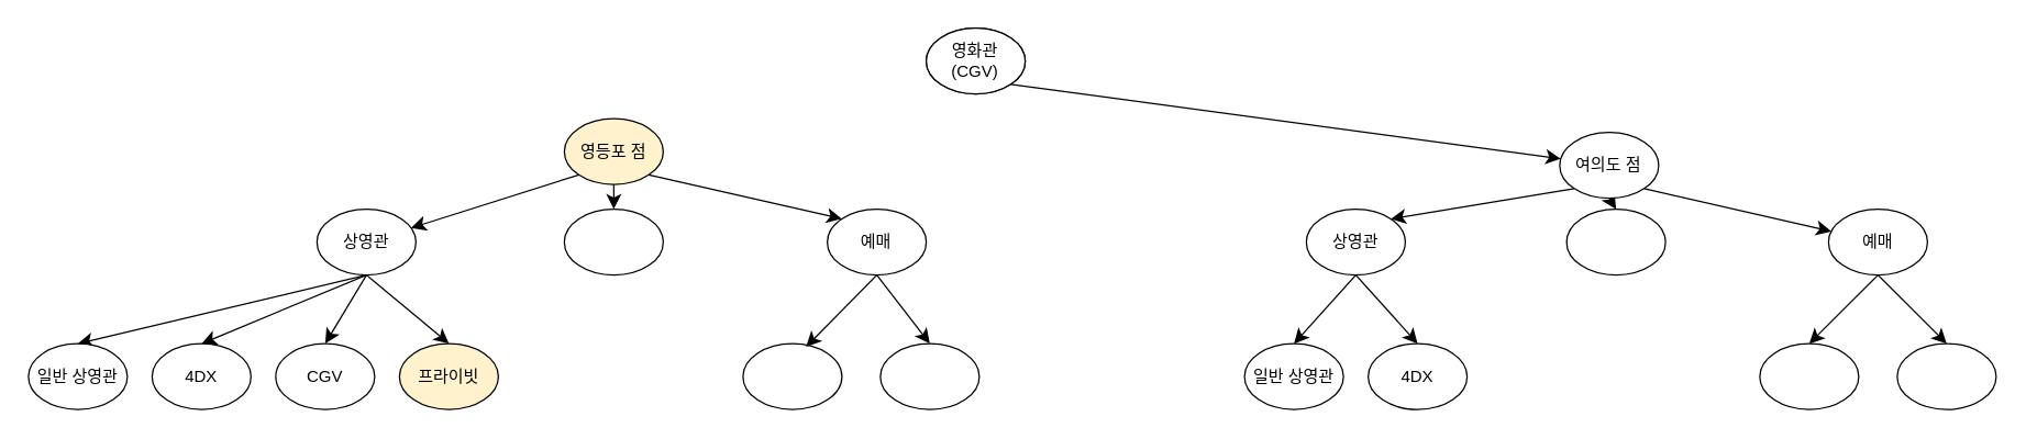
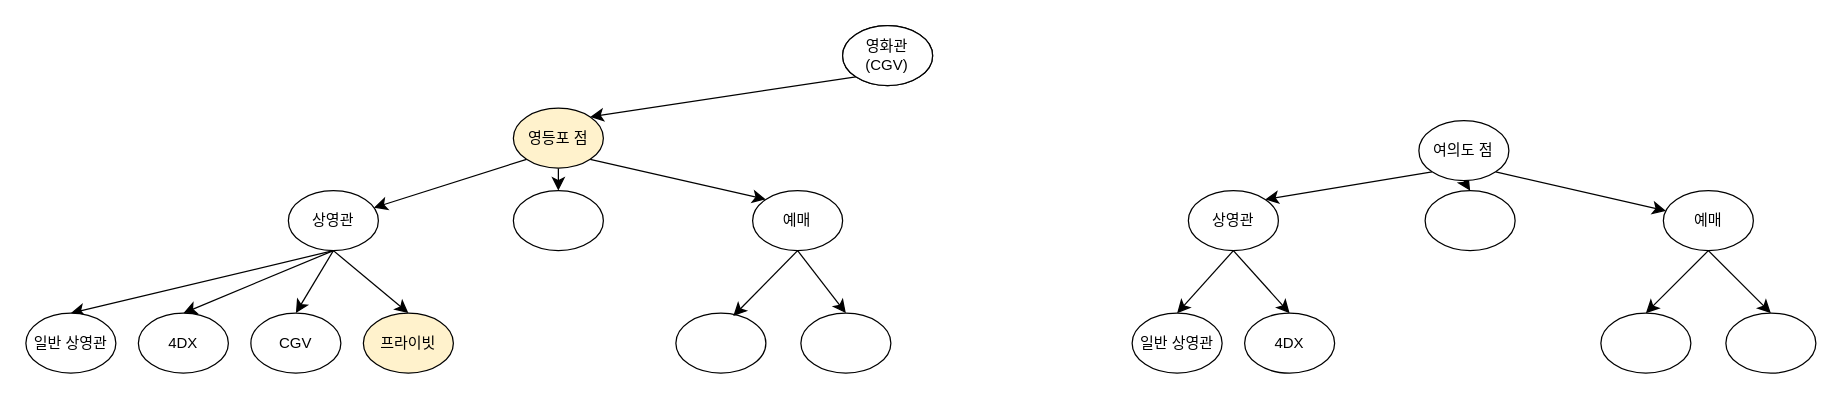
  <mxCell id="0" />
  <mxCell id="1" parent="0" />
  <mxCell id="2" value="" style="ellipse;whiteSpace=wrap;html=1;" vertex="1" parent="1"><mxGeometry x="673.4" y="20" width="72" height="48" as="geometry" /></mxCell>
- <mxCell id="4" style="edgeStyle=none;curved=1;rounded=0;orthogonalLoop=1;jettySize=auto;html=1;exitX=1;exitY=1;exitDx=0;exitDy=0;fontSize=12;startSize=8;endSize=8;" edge="1" parent="1" source="5" target="9"><mxGeometry relative="1" as="geometry"><mxPoint x="1056.633" y="60.715" as="sourcePoint" /></mxGeometry></mxCell>
+ <mxCell id="3" style="edgeStyle=none;curved=1;rounded=0;orthogonalLoop=1;jettySize=auto;html=1;exitX=0;exitY=1;exitDx=0;exitDy=0;entryX=1;entryY=0;entryDx=0;entryDy=0;fontSize=12;startSize=8;endSize=8;" edge="1" parent="1" source="5" target="13"><mxGeometry relative="1" as="geometry" /></mxCell>
  <mxCell id="5" value="영화관&lt;div&gt;(CGV)&lt;/div&gt;" style="ellipse;whiteSpace=wrap;html=1;" vertex="1" parent="1"><mxGeometry x="673.4" y="20" width="72" height="48" as="geometry" /></mxCell>
  <mxCell id="6" style="edgeStyle=none;curved=1;rounded=0;orthogonalLoop=1;jettySize=auto;html=1;exitX=1;exitY=1;exitDx=0;exitDy=0;fontSize=12;startSize=8;endSize=8;" edge="1" parent="1" source="9" target="28"><mxGeometry relative="1" as="geometry" /></mxCell>
  <mxCell id="7" style="edgeStyle=none;curved=1;rounded=0;orthogonalLoop=1;jettySize=auto;html=1;exitX=0;exitY=1;exitDx=0;exitDy=0;entryX=1;entryY=0;entryDx=0;entryDy=0;fontSize=12;startSize=8;endSize=8;" edge="1" parent="1" source="9" target="24"><mxGeometry relative="1" as="geometry" /></mxCell>
  <mxCell id="8" style="edgeStyle=none;curved=1;rounded=0;orthogonalLoop=1;jettySize=auto;html=1;exitX=0.5;exitY=1;exitDx=0;exitDy=0;entryX=0.5;entryY=0;entryDx=0;entryDy=0;fontSize=12;startSize=8;endSize=8;" edge="1" parent="1" source="9" target="25"><mxGeometry relative="1" as="geometry" /></mxCell>
  <mxCell id="9" value="여의도 점" style="ellipse;whiteSpace=wrap;html=1;" vertex="1" parent="1"><mxGeometry x="1134.4" y="96" width="72" height="48" as="geometry" /></mxCell>
  <mxCell id="10" style="edgeStyle=none;curved=1;rounded=0;orthogonalLoop=1;jettySize=auto;html=1;exitX=0;exitY=1;exitDx=0;exitDy=0;fontSize=12;startSize=8;endSize=8;" edge="1" parent="1" source="13" target="18"><mxGeometry relative="1" as="geometry" /></mxCell>
  <mxCell id="11" style="edgeStyle=none;curved=1;rounded=0;orthogonalLoop=1;jettySize=auto;html=1;exitX=1;exitY=1;exitDx=0;exitDy=0;entryX=0;entryY=0;entryDx=0;entryDy=0;fontSize=12;startSize=8;endSize=8;" edge="1" parent="1" source="13" target="21"><mxGeometry relative="1" as="geometry" /></mxCell>
  <mxCell id="12" style="edgeStyle=none;curved=1;rounded=0;orthogonalLoop=1;jettySize=auto;html=1;exitX=0.5;exitY=1;exitDx=0;exitDy=0;entryX=0.5;entryY=0;entryDx=0;entryDy=0;fontSize=12;startSize=8;endSize=8;" edge="1" parent="1" source="13" target="19"><mxGeometry relative="1" as="geometry" /></mxCell>
  <mxCell id="13" value="영등포 점" style="ellipse;whiteSpace=wrap;html=1;fillColor=#fff2cc;" vertex="1" parent="1"><mxGeometry x="410" y="86" width="72" height="48" as="geometry" /></mxCell>
  <mxCell id="14" style="edgeStyle=none;curved=1;rounded=0;orthogonalLoop=1;jettySize=auto;html=1;exitX=0.5;exitY=1;exitDx=0;exitDy=0;entryX=0.5;entryY=0;entryDx=0;entryDy=0;fontSize=12;startSize=8;endSize=8;" edge="1" parent="1" source="18" target="31"><mxGeometry relative="1" as="geometry" /></mxCell>
  <mxCell id="15" style="edgeStyle=none;curved=1;rounded=0;orthogonalLoop=1;jettySize=auto;html=1;exitX=0.5;exitY=1;exitDx=0;exitDy=0;entryX=0.5;entryY=0;entryDx=0;entryDy=0;fontSize=12;startSize=8;endSize=8;" edge="1" parent="1" source="18" target="32"><mxGeometry relative="1" as="geometry" /></mxCell>
  <mxCell id="16" style="edgeStyle=none;curved=1;rounded=0;orthogonalLoop=1;jettySize=auto;html=1;exitX=0.5;exitY=1;exitDx=0;exitDy=0;entryX=0.5;entryY=0;entryDx=0;entryDy=0;fontSize=12;startSize=8;endSize=8;" edge="1" parent="1" source="18" target="29"><mxGeometry relative="1" as="geometry" /></mxCell>
  <mxCell id="17" style="edgeStyle=none;curved=1;rounded=0;orthogonalLoop=1;jettySize=auto;html=1;exitX=0.5;exitY=1;exitDx=0;exitDy=0;entryX=0.5;entryY=0;entryDx=0;entryDy=0;fontSize=12;startSize=8;endSize=8;" edge="1" parent="1" source="18" target="30"><mxGeometry relative="1" as="geometry" /></mxCell>
  <mxCell id="18" value="상영관" style="ellipse;whiteSpace=wrap;html=1;" vertex="1" parent="1"><mxGeometry x="230" y="152" width="72" height="48" as="geometry" /></mxCell>
  <mxCell id="19" value="" style="ellipse;whiteSpace=wrap;html=1;" vertex="1" parent="1"><mxGeometry x="410" y="152" width="72" height="48" as="geometry" /></mxCell>
  <mxCell id="20" style="edgeStyle=none;curved=1;rounded=0;orthogonalLoop=1;jettySize=auto;html=1;exitX=0.5;exitY=1;exitDx=0;exitDy=0;entryX=0.5;entryY=0;entryDx=0;entryDy=0;fontSize=12;startSize=8;endSize=8;" edge="1" parent="1" source="21" target="36"><mxGeometry relative="1" as="geometry" /></mxCell>
  <mxCell id="21" value="예매" style="ellipse;whiteSpace=wrap;html=1;" vertex="1" parent="1"><mxGeometry x="601.4" y="152" width="72" height="48" as="geometry" /></mxCell>
  <mxCell id="22" style="edgeStyle=none;curved=1;rounded=0;orthogonalLoop=1;jettySize=auto;html=1;exitX=0.5;exitY=1;exitDx=0;exitDy=0;entryX=0.5;entryY=0;entryDx=0;entryDy=0;fontSize=12;startSize=8;endSize=8;" edge="1" parent="1" source="24" target="33"><mxGeometry relative="1" as="geometry" /></mxCell>
  <mxCell id="23" style="edgeStyle=none;curved=1;rounded=0;orthogonalLoop=1;jettySize=auto;html=1;exitX=0.5;exitY=1;exitDx=0;exitDy=0;entryX=0.5;entryY=0;entryDx=0;entryDy=0;fontSize=12;startSize=8;endSize=8;" edge="1" parent="1" source="24" target="34"><mxGeometry relative="1" as="geometry" /></mxCell>
  <mxCell id="24" value="상영관" style="ellipse;whiteSpace=wrap;html=1;" vertex="1" parent="1"><mxGeometry x="950" y="152" width="72" height="48" as="geometry" /></mxCell>
  <mxCell id="25" value="" style="ellipse;whiteSpace=wrap;html=1;" vertex="1" parent="1"><mxGeometry x="1139.4" y="152" width="72" height="48" as="geometry" /></mxCell>
  <mxCell id="26" style="edgeStyle=none;curved=1;rounded=0;orthogonalLoop=1;jettySize=auto;html=1;exitX=0.5;exitY=1;exitDx=0;exitDy=0;entryX=0.5;entryY=0;entryDx=0;entryDy=0;fontSize=12;startSize=8;endSize=8;" edge="1" parent="1" source="28" target="39"><mxGeometry relative="1" as="geometry" /></mxCell>
  <mxCell id="27" style="edgeStyle=none;curved=1;rounded=0;orthogonalLoop=1;jettySize=auto;html=1;exitX=0.5;exitY=1;exitDx=0;exitDy=0;entryX=0.5;entryY=0;entryDx=0;entryDy=0;fontSize=12;startSize=8;endSize=8;" edge="1" parent="1" source="28" target="38"><mxGeometry relative="1" as="geometry" /></mxCell>
  <mxCell id="28" value="예매" style="ellipse;whiteSpace=wrap;html=1;" vertex="1" parent="1"><mxGeometry x="1330" y="152" width="72" height="48" as="geometry" /></mxCell>
  <mxCell id="29" value="4DX" style="ellipse;whiteSpace=wrap;html=1;" vertex="1" parent="1"><mxGeometry x="110" y="250" width="72" height="48" as="geometry" /></mxCell>
  <mxCell id="30" value="일반 상영관" style="ellipse;whiteSpace=wrap;html=1;" vertex="1" parent="1"><mxGeometry x="20" y="250" width="72" height="48" as="geometry" /></mxCell>
  <mxCell id="31" value="프라이빗" style="ellipse;whiteSpace=wrap;html=1;fillColor=#fff2cc;" vertex="1" parent="1"><mxGeometry x="290" y="250" width="72" height="48" as="geometry" /></mxCell>
  <mxCell id="32" value="CGV" style="ellipse;whiteSpace=wrap;html=1;" vertex="1" parent="1"><mxGeometry x="200" y="250" width="72" height="48" as="geometry" /></mxCell>
  <mxCell id="33" value="4DX" style="ellipse;whiteSpace=wrap;html=1;" vertex="1" parent="1"><mxGeometry x="995" y="250" width="72" height="48" as="geometry" /></mxCell>
  <mxCell id="34" value="일반 상영관" style="ellipse;whiteSpace=wrap;html=1;" vertex="1" parent="1"><mxGeometry x="905" y="250" width="72" height="48" as="geometry" /></mxCell>
  <mxCell id="35" value="" style="ellipse;whiteSpace=wrap;html=1;" vertex="1" parent="1"><mxGeometry x="540" y="250" width="72" height="48" as="geometry" /></mxCell>
  <mxCell id="36" value="" style="ellipse;whiteSpace=wrap;html=1;" vertex="1" parent="1"><mxGeometry x="640" y="250" width="72" height="48" as="geometry" /></mxCell>
  <mxCell id="37" style="edgeStyle=none;curved=1;rounded=0;orthogonalLoop=1;jettySize=auto;html=1;exitX=0.5;exitY=1;exitDx=0;exitDy=0;entryX=0.638;entryY=0.047;entryDx=0;entryDy=0;entryPerimeter=0;fontSize=12;startSize=8;endSize=8;" edge="1" parent="1" source="21" target="35"><mxGeometry relative="1" as="geometry" /></mxCell>
  <mxCell id="38" value="" style="ellipse;whiteSpace=wrap;html=1;" vertex="1" parent="1"><mxGeometry x="1280" y="250" width="72" height="48" as="geometry" /></mxCell>
  <mxCell id="39" value="" style="ellipse;whiteSpace=wrap;html=1;" vertex="1" parent="1"><mxGeometry x="1380" y="250" width="72" height="48" as="geometry" /></mxCell>
